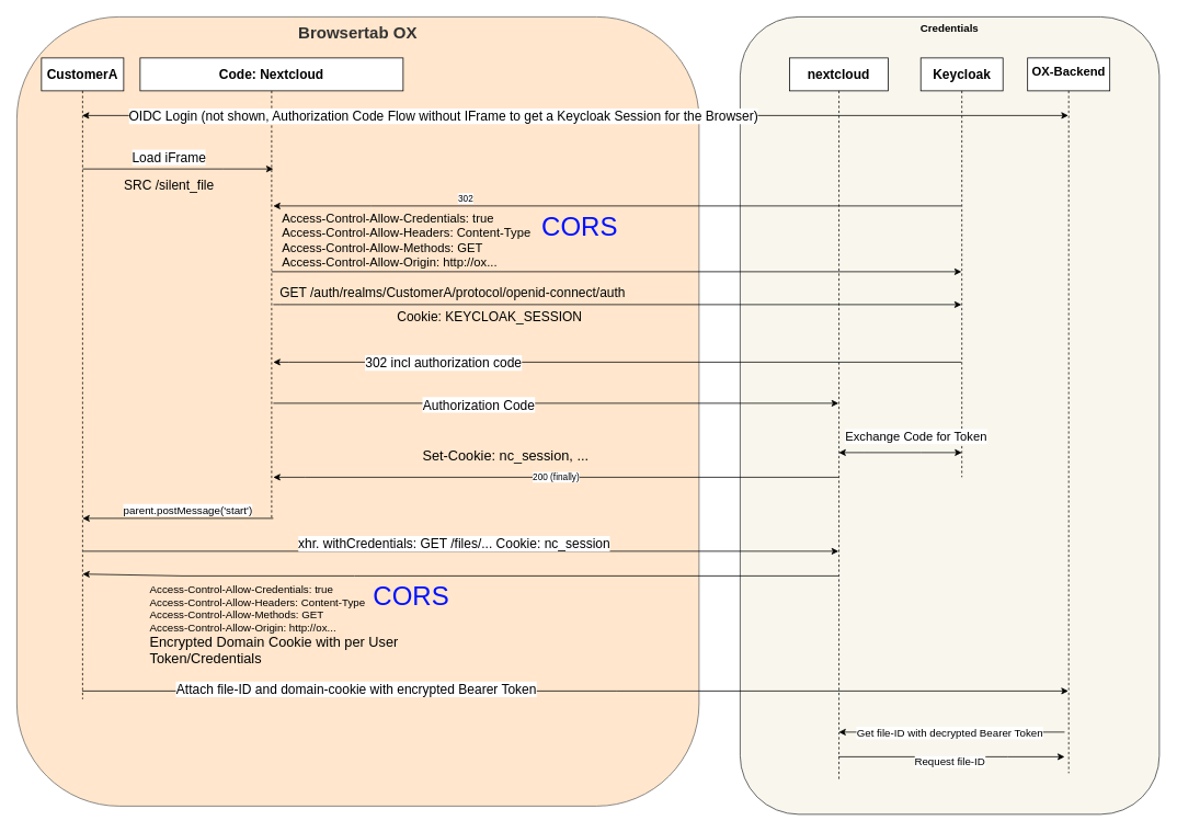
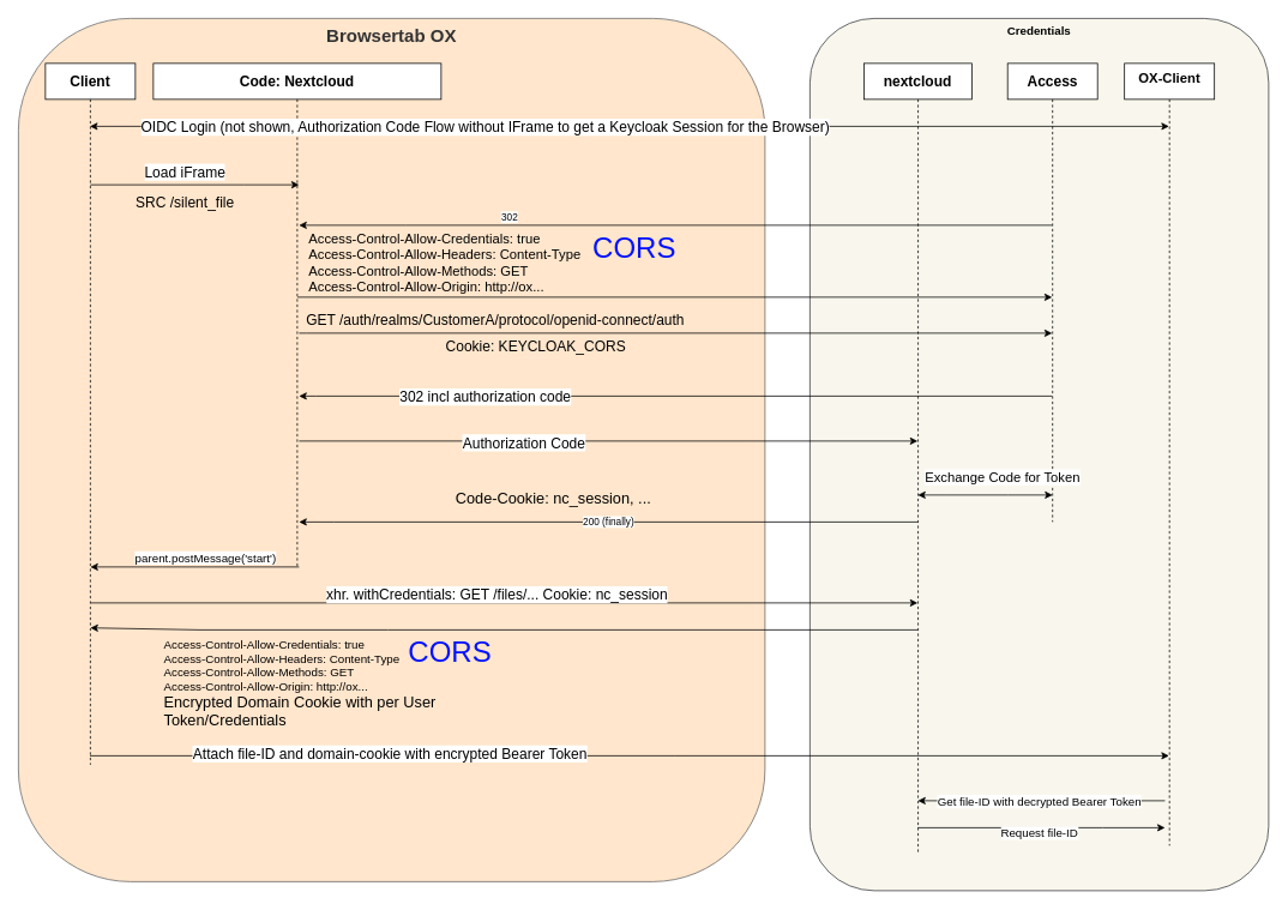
  <mxCell id="0" />
  <mxCell id="1" parent="0" />
  <mxCell id="2" value="&lt;b style=&quot;font-size: 13px;&quot;&gt;&lt;font style=&quot;font-size: 13px;&quot;&gt;Credentials&lt;/font&gt;&lt;/b&gt;" style="rounded=1;whiteSpace=wrap;html=1;fontSize=13;align=center;verticalAlign=top;fillColor=#f9f7ed;strokeColor=#36393d;arcSize=14;" parent="1" vertex="1"><mxGeometry x="900" y="20" width="510" height="970" as="geometry" /></mxCell>
  <mxCell id="3" value="&lt;font size=&quot;1&quot;&gt;&lt;b style=&quot;font-size: 20px&quot;&gt;Browsertab OX&lt;/b&gt;&lt;/font&gt;" style="rounded=1;whiteSpace=wrap;html=1;align=center;fillColor=#ffe6cc;fontColor=#333333;strokeColor=#666666;verticalAlign=top;" parent="1" vertex="1"><mxGeometry y="20" width="830" height="960" as="geometry" x="20" /></mxCell>
  <mxCell id="4" style="edgeStyle=none;rounded=0;orthogonalLoop=1;jettySize=auto;html=1;" parent="1" edge="1"><mxGeometry relative="1" as="geometry"><mxPoint x="100" y="205" as="sourcePoint" /><mxPoint x="332" y="205" as="targetPoint" /><Array as="points"><mxPoint x="270.5" y="205" /></Array></mxGeometry></mxCell>
  <mxCell id="5" value="Load iFrame" style="edgeLabel;html=1;align=center;verticalAlign=middle;resizable=0;points=[];fontSize=16;" parent="4" vertex="1" connectable="0"><mxGeometry x="-0.041" y="-4" relative="1" as="geometry"><mxPoint x="-7" y="-19" as="offset" /></mxGeometry></mxCell>
  <mxCell id="6" style="edgeStyle=none;rounded=0;orthogonalLoop=1;jettySize=auto;html=1;fontSize=13;" parent="1" source="8" target="31" edge="1"><mxGeometry relative="1" as="geometry"><Array as="points"><mxPoint x="750" y="840" /></Array></mxGeometry></mxCell>
  <mxCell id="7" value="&lt;font style=&quot;font-size: 16px&quot;&gt;Attach file-ID and domain-cookie with encrypted Bearer Token&lt;/font&gt;" style="edgeLabel;html=1;align=center;verticalAlign=middle;resizable=0;points=[];fontSize=13;" parent="6" vertex="1" connectable="0"><mxGeometry x="-0.446" y="3" relative="1" as="geometry"><mxPoint x="1" as="offset" /></mxGeometry></mxCell>
- <mxCell id="8" value="CustomerA" style="shape=umlLifeline;perimeter=lifelinePerimeter;whiteSpace=wrap;html=1;container=1;collapsible=0;recursiveResize=0;outlineConnect=0;fontSize=16;fontStyle=1" parent="1" vertex="1"><mxGeometry x="50" y="70" width="100" height="780" as="geometry" /></mxCell>
+ <mxCell id="8" value="Client" style="shape=umlLifeline;perimeter=lifelinePerimeter;whiteSpace=wrap;html=1;container=1;collapsible=0;recursiveResize=0;outlineConnect=0;fontSize=16;fontStyle=1" parent="1" vertex="1"><mxGeometry x="50" y="70" width="100" height="780" as="geometry" /></mxCell>
  <mxCell id="9" style="edgeStyle=none;rounded=0;orthogonalLoop=1;jettySize=auto;html=1;fontSize=21;startArrow=none;" parent="1" target="17" edge="1"><mxGeometry relative="1" as="geometry"><Array as="points" /><mxPoint x="330" y="330" as="sourcePoint" /><mxPoint x="620" y="220" as="targetPoint" /></mxGeometry></mxCell>
  <mxCell id="10" value="parent.postMessage('start')" style="edgeStyle=none;rounded=0;orthogonalLoop=1;jettySize=auto;html=1;fontSize=13;" parent="1" edge="1"><mxGeometry x="-0.104" y="-10" relative="1" as="geometry"><mxPoint x="332" y="630" as="sourcePoint" /><mxPoint x="100" y="630" as="targetPoint" /><Array as="points"><mxPoint x="180.5" y="630" /></Array><mxPoint as="offset" /></mxGeometry></mxCell>
  <mxCell id="11" value="Code: Nextcloud" style="shape=umlLifeline;perimeter=lifelinePerimeter;whiteSpace=wrap;html=1;container=1;collapsible=0;recursiveResize=0;outlineConnect=0;fontSize=16;fontStyle=1" parent="1" vertex="1"><mxGeometry x="170" y="70" width="320" height="560" as="geometry" /></mxCell>
  <mxCell id="12" style="edgeStyle=none;rounded=0;orthogonalLoop=1;jettySize=auto;html=1;fontSize=21;" parent="1" source="17" edge="1"><mxGeometry relative="1" as="geometry"><mxPoint x="620" y="250" as="sourcePoint" /><mxPoint x="332" y="250" as="targetPoint" /><Array as="points"><mxPoint x="450.5" y="250" /></Array></mxGeometry></mxCell>
  <mxCell id="13" value="302" style="edgeLabel;html=1;align=center;verticalAlign=middle;resizable=0;points=[];" parent="12" vertex="1" connectable="0"><mxGeometry x="0.444" y="-4" relative="1" as="geometry"><mxPoint y="-6" as="offset" /></mxGeometry></mxCell>
  <mxCell id="14" style="edgeStyle=none;rounded=0;orthogonalLoop=1;jettySize=auto;html=1;" parent="1" source="15" edge="1"><mxGeometry relative="1" as="geometry"><mxPoint x="620.33" y="700" as="sourcePoint" /><mxPoint x="100" y="697.772" as="targetPoint" /><Array as="points"><mxPoint x="430.83" y="700" /><mxPoint x="220.83" y="700" /></Array></mxGeometry></mxCell>
  <mxCell id="15" value="nextcloud" style="shape=umlLifeline;perimeter=lifelinePerimeter;whiteSpace=wrap;html=1;container=1;collapsible=0;recursiveResize=0;outlineConnect=0;size=40;fontSize=16;fontStyle=1" parent="1" vertex="1"><mxGeometry x="960.25" y="70" width="120" height="880" as="geometry" /></mxCell>
  <mxCell id="16" style="edgeStyle=none;rounded=0;orthogonalLoop=1;jettySize=auto;html=1;" parent="1" target="17" edge="1"><mxGeometry relative="1" as="geometry"><mxPoint x="332" y="370" as="sourcePoint" /><mxPoint x="780" y="370" as="targetPoint" /><Array as="points"><mxPoint x="340.5" y="370" /></Array></mxGeometry></mxCell>
- <mxCell id="17" value="Keycloak" style="shape=umlLifeline;perimeter=lifelinePerimeter;whiteSpace=wrap;html=1;container=1;collapsible=0;recursiveResize=0;outlineConnect=0;fontSize=16;fontStyle=1" parent="1" vertex="1"><mxGeometry x="1119.75" y="70" width="100" height="510" as="geometry" /></mxCell>
+ <mxCell id="17" value="Access" style="shape=umlLifeline;perimeter=lifelinePerimeter;whiteSpace=wrap;html=1;container=1;collapsible=0;recursiveResize=0;outlineConnect=0;fontSize=16;fontStyle=1" parent="1" vertex="1"><mxGeometry x="1119.75" y="70" width="100" height="510" as="geometry" /></mxCell>
  <mxCell id="18" value="&lt;div style=&quot;font-size: 15px&quot;&gt;&lt;font style=&quot;font-size: 15px&quot;&gt;Access-Control-Allow-Credentials: true&lt;/font&gt;&lt;/div&gt;&lt;div style=&quot;font-size: 15px&quot;&gt;&lt;font style=&quot;font-size: 15px&quot;&gt;Access-Control-Allow-Headers: Content-Type&lt;/font&gt;&lt;/div&gt;&lt;div style=&quot;font-size: 15px&quot;&gt;&lt;font style=&quot;font-size: 15px&quot;&gt;Access-Control-Allow-Methods: GET&lt;/font&gt;&lt;/div&gt;&lt;div style=&quot;font-size: 15px&quot;&gt;&lt;font style=&quot;font-size: 15px&quot;&gt;Access-Control-Allow-Origin: http://ox...&lt;/font&gt;&lt;/div&gt;&lt;div style=&quot;font-size: 15px&quot;&gt;&lt;br&gt;&lt;/div&gt;" style="text;html=1;strokeColor=none;fillColor=none;align=left;verticalAlign=middle;whiteSpace=wrap;rounded=0;fontSize=16;" parent="1" vertex="1"><mxGeometry x="340.5" y="280" width="350" height="40" as="geometry" /></mxCell>
  <mxCell id="19" value="SRC /silent_file" style="text;html=1;align=center;verticalAlign=middle;resizable=0;points=[];autosize=1;strokeColor=none;fillColor=none;fontSize=16;" parent="1" vertex="1"><mxGeometry x="130" y="210" width="150" height="30" as="geometry" /></mxCell>
  <mxCell id="20" value="" style="endArrow=classic;html=1;rounded=0;" parent="1" source="17" edge="1"><mxGeometry width="50" height="50" relative="1" as="geometry"><mxPoint x="780" y="440" as="sourcePoint" /><mxPoint x="332" y="440" as="targetPoint" /><Array as="points"><mxPoint x="560.5" y="440" /><mxPoint x="350.5" y="440" /></Array></mxGeometry></mxCell>
  <mxCell id="21" value="302 incl authorization code" style="edgeLabel;html=1;align=center;verticalAlign=middle;resizable=0;points=[];fontSize=16;" parent="20" vertex="1" connectable="0"><mxGeometry x="0.622" y="-3" relative="1" as="geometry"><mxPoint x="48" y="3" as="offset" /></mxGeometry></mxCell>
- <mxCell id="22" value="Cookie: KEYCLOAK_SESSION" style="text;html=1;align=center;verticalAlign=middle;resizable=0;points=[];autosize=1;strokeColor=none;fillColor=none;fontSize=16;" parent="1" vertex="1"><mxGeometry x="470" y="370" width="250" height="30" as="geometry" /></mxCell>
+ <mxCell id="22" value="Cookie: KEYCLOAK_CORS" style="text;html=1;align=center;verticalAlign=middle;resizable=0;points=[];autosize=1;strokeColor=none;fillColor=none;fontSize=16;" parent="1" vertex="1"><mxGeometry x="470" y="370" width="250" height="30" as="geometry" /></mxCell>
  <mxCell id="23" value="" style="endArrow=classic;html=1;rounded=0;" parent="1" target="15" edge="1"><mxGeometry width="50" height="50" relative="1" as="geometry"><mxPoint x="332" y="490" as="sourcePoint" /><mxPoint x="620" y="490" as="targetPoint" /><Array as="points"><mxPoint x="550.5" y="490" /></Array></mxGeometry></mxCell>
  <mxCell id="24" value="Authorization Code" style="edgeLabel;html=1;align=center;verticalAlign=middle;resizable=0;points=[];fontSize=16;" parent="23" vertex="1" connectable="0"><mxGeometry x="-0.278" y="-1" relative="1" as="geometry"><mxPoint x="1" as="offset" /></mxGeometry></mxCell>
  <mxCell id="25" value="&lt;font style=&quot;font-size: 15px&quot;&gt;Exchange Code for Token&lt;/font&gt;" style="endArrow=classic;startArrow=classic;html=1;rounded=0;" parent="1" edge="1"><mxGeometry x="0.253" y="20" width="50" height="50" relative="1" as="geometry"><mxPoint x="1020" y="550" as="sourcePoint" /><mxPoint x="1169.75" y="550" as="targetPoint" /><Array as="points"><mxPoint x="1050.25" y="550" /><mxPoint x="1120" y="550" /></Array><mxPoint as="offset" /></mxGeometry></mxCell>
  <mxCell id="26" value="200 (finally)" style="edgeStyle=none;rounded=0;orthogonalLoop=1;jettySize=auto;html=1;" parent="1" source="15" edge="1"><mxGeometry relative="1" as="geometry"><mxPoint x="620" y="580" as="sourcePoint" /><mxPoint x="332" y="580" as="targetPoint" /><Array as="points"><mxPoint x="370.5" y="580" /></Array></mxGeometry></mxCell>
- <mxCell id="27" value="&lt;font style=&quot;font-size: 17px&quot;&gt;Set-Cookie: nc_session, ...&lt;br&gt;&lt;br&gt;&lt;/font&gt;" style="text;html=1;strokeColor=none;fillColor=none;align=center;verticalAlign=middle;whiteSpace=wrap;rounded=0;fontSize=13;" parent="1" vertex="1"><mxGeometry x="380" y="550" width="470" height="30" as="geometry" /></mxCell>
+ <mxCell id="27" value="&lt;font style=&quot;font-size: 17px&quot;&gt;Code-Cookie: nc_session, ...&lt;br&gt;&lt;br&gt;&lt;/font&gt;" style="text;html=1;strokeColor=none;fillColor=none;align=center;verticalAlign=middle;whiteSpace=wrap;rounded=0;fontSize=13;" parent="1" vertex="1"><mxGeometry x="380" y="550" width="470" height="30" as="geometry" /></mxCell>
  <mxCell id="28" value="" style="endArrow=classic;html=1;rounded=0;" parent="1" target="15" edge="1"><mxGeometry width="50" height="50" relative="1" as="geometry"><mxPoint x="100.497" y="670" as="sourcePoint" /><mxPoint x="620.83" y="670" as="targetPoint" /></mxGeometry></mxCell>
  <mxCell id="29" value="&lt;font style=&quot;font-size: 16px;&quot;&gt;xhr. withCredentials: GET /files/... Cookie: nc_session&lt;/font&gt;" style="edgeLabel;html=1;align=center;verticalAlign=middle;resizable=0;points=[];fontSize=16;" parent="28" vertex="1" connectable="0"><mxGeometry x="0.118" y="-3" relative="1" as="geometry"><mxPoint x="-63" y="-13" as="offset" /></mxGeometry></mxCell>
  <mxCell id="30" value="&lt;div style=&quot;font-size: 13px&quot;&gt;Access-Control-Allow-Credentials: true&lt;/div&gt;&lt;div style=&quot;font-size: 13px&quot;&gt;Access-Control-Allow-Headers: Content-Type&lt;/div&gt;&lt;div style=&quot;font-size: 13px&quot;&gt;Access-Control-Allow-Methods: GET&lt;/div&gt;&lt;div style=&quot;font-size: 13px&quot;&gt;Access-Control-Allow-Origin: http://ox...&lt;/div&gt;&lt;div style=&quot;font-size: 13px&quot;&gt;&lt;span style=&quot;font-size: 17px ; text-align: center&quot;&gt;Encrypted Domain Cookie with per User Token/Credentials&lt;/span&gt;&lt;br&gt;&lt;/div&gt;" style="text;html=1;strokeColor=none;fillColor=none;align=left;verticalAlign=middle;whiteSpace=wrap;rounded=0;fontSize=13;" parent="1" vertex="1"><mxGeometry x="180" y="740" width="350" height="40" as="geometry" /></mxCell>
- <mxCell id="31" value="&lt;font style=&quot;font-size: 15px;&quot;&gt;OX-Backend&lt;br&gt;&lt;/font&gt;" style="shape=umlLifeline;perimeter=lifelinePerimeter;whiteSpace=wrap;html=1;container=1;collapsible=0;recursiveResize=0;outlineConnect=0;fontSize=16;align=center;verticalAlign=top;fontStyle=1;size=40;" parent="1" vertex="1"><mxGeometry x="1249.75" y="70" width="100" height="870" as="geometry" /></mxCell>
+ <mxCell id="31" value="&lt;font style=&quot;font-size: 15px;&quot;&gt;OX-Client&lt;br&gt;&lt;/font&gt;" style="shape=umlLifeline;perimeter=lifelinePerimeter;whiteSpace=wrap;html=1;container=1;collapsible=0;recursiveResize=0;outlineConnect=0;fontSize=16;align=center;verticalAlign=top;fontStyle=1;size=40;" parent="1" vertex="1"><mxGeometry x="1249.75" y="70" width="100" height="870" as="geometry" /></mxCell>
  <mxCell id="32" value="" style="endArrow=classic;startArrow=classic;html=1;rounded=0;fontSize=13;" parent="1" source="8" target="31" edge="1"><mxGeometry width="50" height="50" relative="1" as="geometry"><mxPoint x="570" y="420" as="sourcePoint" /><mxPoint x="620" y="370" as="targetPoint" /><Array as="points"><mxPoint x="860" y="140" /></Array></mxGeometry></mxCell>
  <mxCell id="33" value="OIDC Login (not shown, Authorization Code Flow without IFrame to get a Keycloak Session for the Browser)" style="edgeLabel;html=1;align=center;verticalAlign=middle;resizable=0;points=[];fontSize=16;" parent="32" vertex="1" connectable="0"><mxGeometry x="-0.268" relative="1" as="geometry"><mxPoint as="offset" /></mxGeometry></mxCell>
  <mxCell id="34" value="" style="endArrow=classic;html=1;rounded=0;fontSize=13;" parent="1" edge="1"><mxGeometry width="50" height="50" relative="1" as="geometry"><mxPoint x="1294.75" y="890" as="sourcePoint" /><mxPoint x="1020" y="890" as="targetPoint" /><Array as="points"><mxPoint x="1105.25" y="890" /></Array></mxGeometry></mxCell>
  <mxCell id="35" value="Get file-ID with decrypted Bearer Token" style="edgeLabel;html=1;align=center;verticalAlign=middle;resizable=0;points=[];fontSize=13;" parent="34" vertex="1" connectable="0"><mxGeometry x="0.169" y="-2" relative="1" as="geometry"><mxPoint x="21" y="2" as="offset" /></mxGeometry></mxCell>
  <mxCell id="36" value="" style="endArrow=classic;html=1;rounded=0;fontSize=13;" parent="1" edge="1" source="15"><mxGeometry width="50" height="50" relative="1" as="geometry"><mxPoint x="1015.25" y="920" as="sourcePoint" /><mxPoint x="1294.75" y="920" as="targetPoint" /><Array as="points"><mxPoint x="1225.25" y="920" /></Array></mxGeometry></mxCell>
  <mxCell id="37" value="Request file-ID" style="edgeLabel;html=1;align=center;verticalAlign=middle;resizable=0;points=[];fontSize=13;" parent="36" vertex="1" connectable="0"><mxGeometry x="-0.017" y="-5" relative="1" as="geometry"><mxPoint as="offset" /></mxGeometry></mxCell>
  <mxCell id="38" value="&lt;font color=&quot;#0011ff&quot;&gt;CORS&lt;/font&gt;" style="text;html=1;strokeColor=none;fillColor=none;align=center;verticalAlign=middle;whiteSpace=wrap;rounded=0;dashed=1;fontSize=32;fontColor=#FF1C1C;" parent="1" vertex="1"><mxGeometry x="675" y="260" width="60" height="30" as="geometry" /></mxCell>
  <mxCell id="39" value="&lt;font color=&quot;#0011ff&quot;&gt;CORS&lt;/font&gt;" style="text;html=1;strokeColor=none;fillColor=none;align=center;verticalAlign=middle;whiteSpace=wrap;rounded=0;dashed=1;fontSize=32;fontColor=#FF1C1C;" parent="1" vertex="1"><mxGeometry x="470" y="710" width="60" height="30" as="geometry" /></mxCell>
  <mxCell id="40" value="&lt;font style=&quot;font-size: 16px&quot;&gt;GET /auth/realms/CustomerA/protocol/openid-connect/auth&lt;/font&gt;" style="text;html=1;align=center;verticalAlign=middle;resizable=0;points=[];autosize=1;strokeColor=none;fillColor=none;" parent="1" vertex="1"><mxGeometry x="330" y="340" width="440" height="30" as="geometry" /></mxCell>
